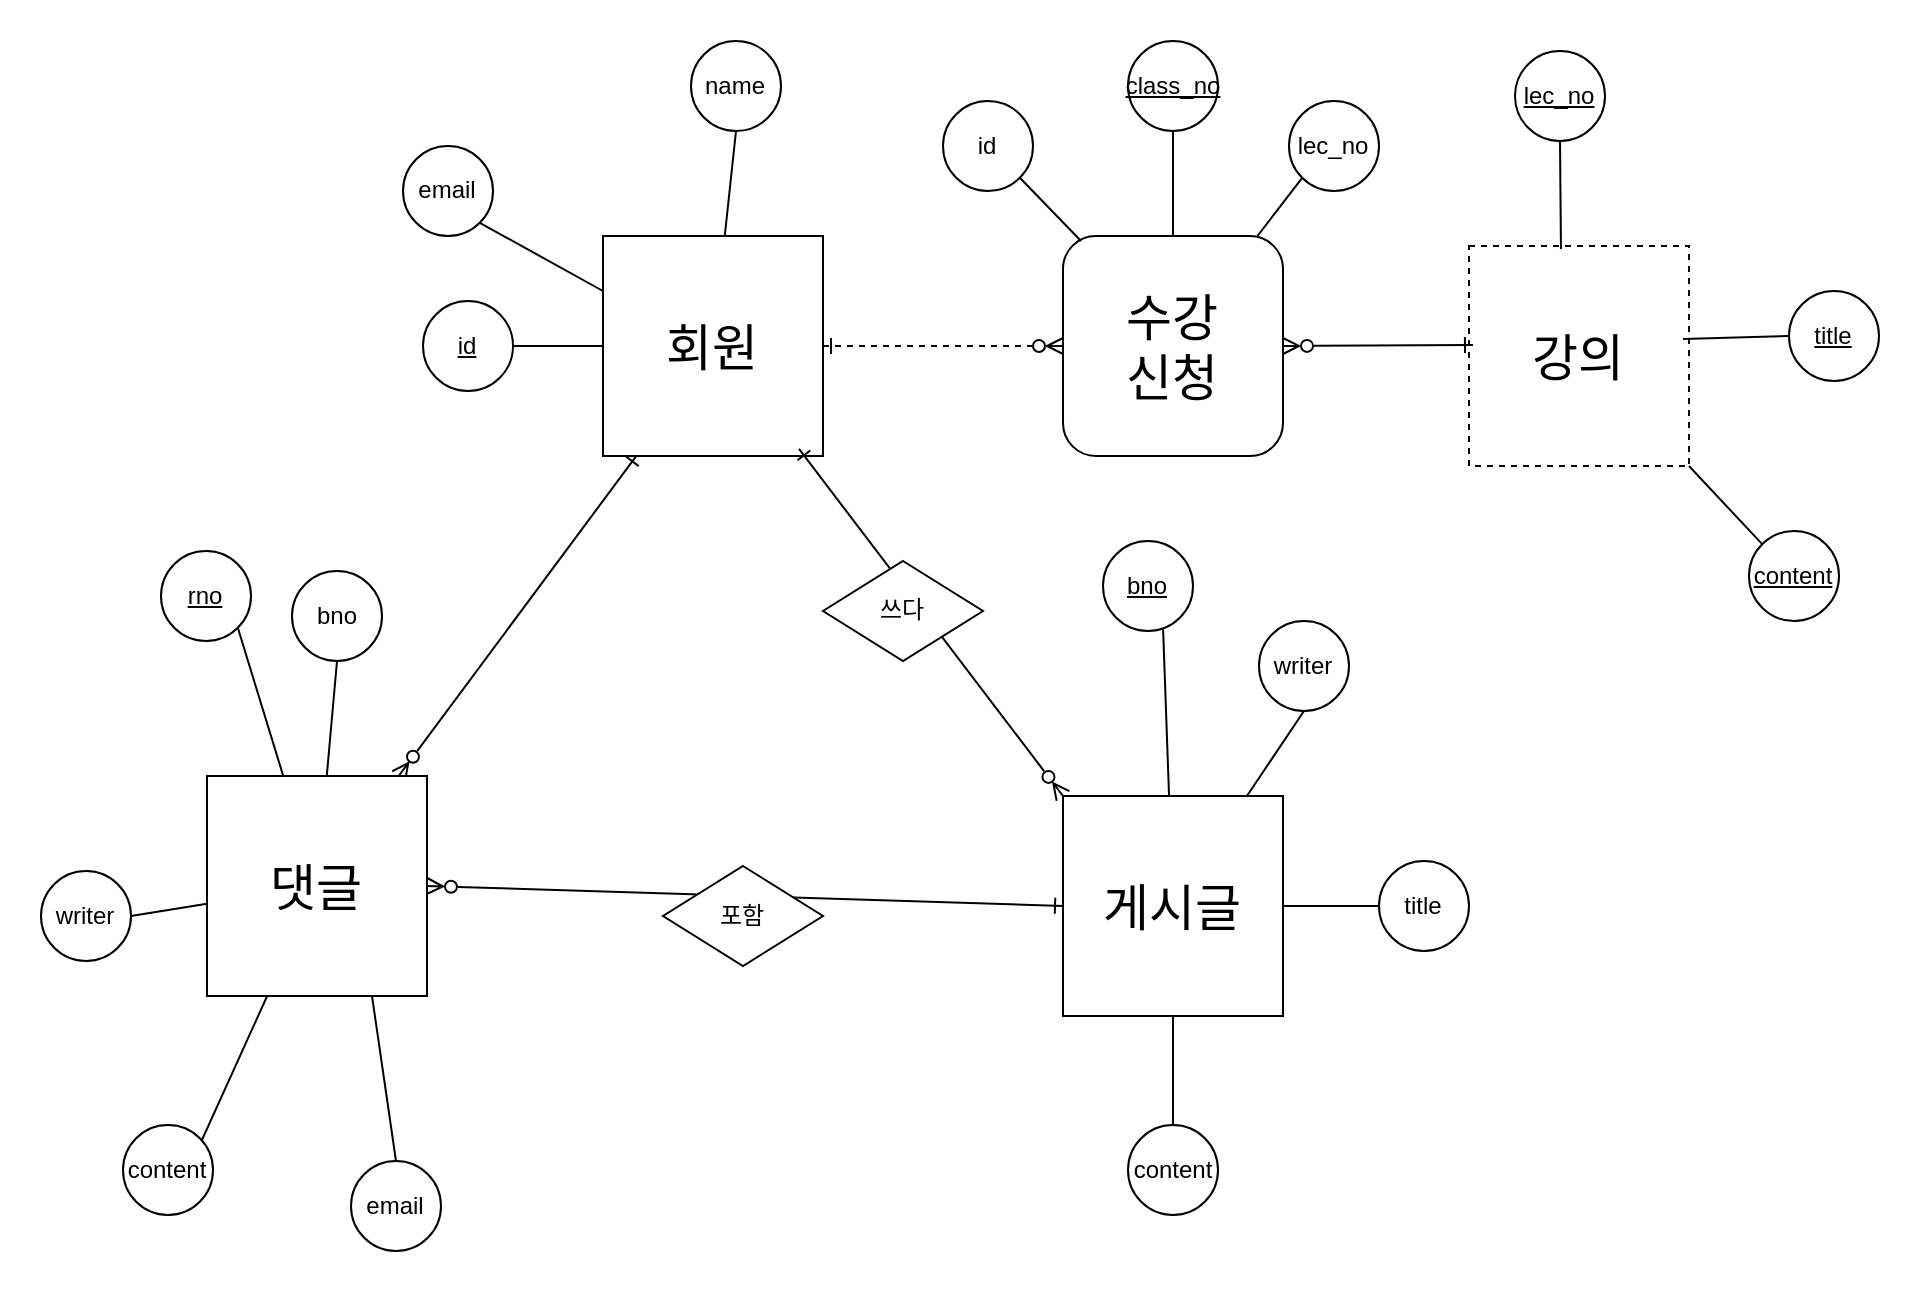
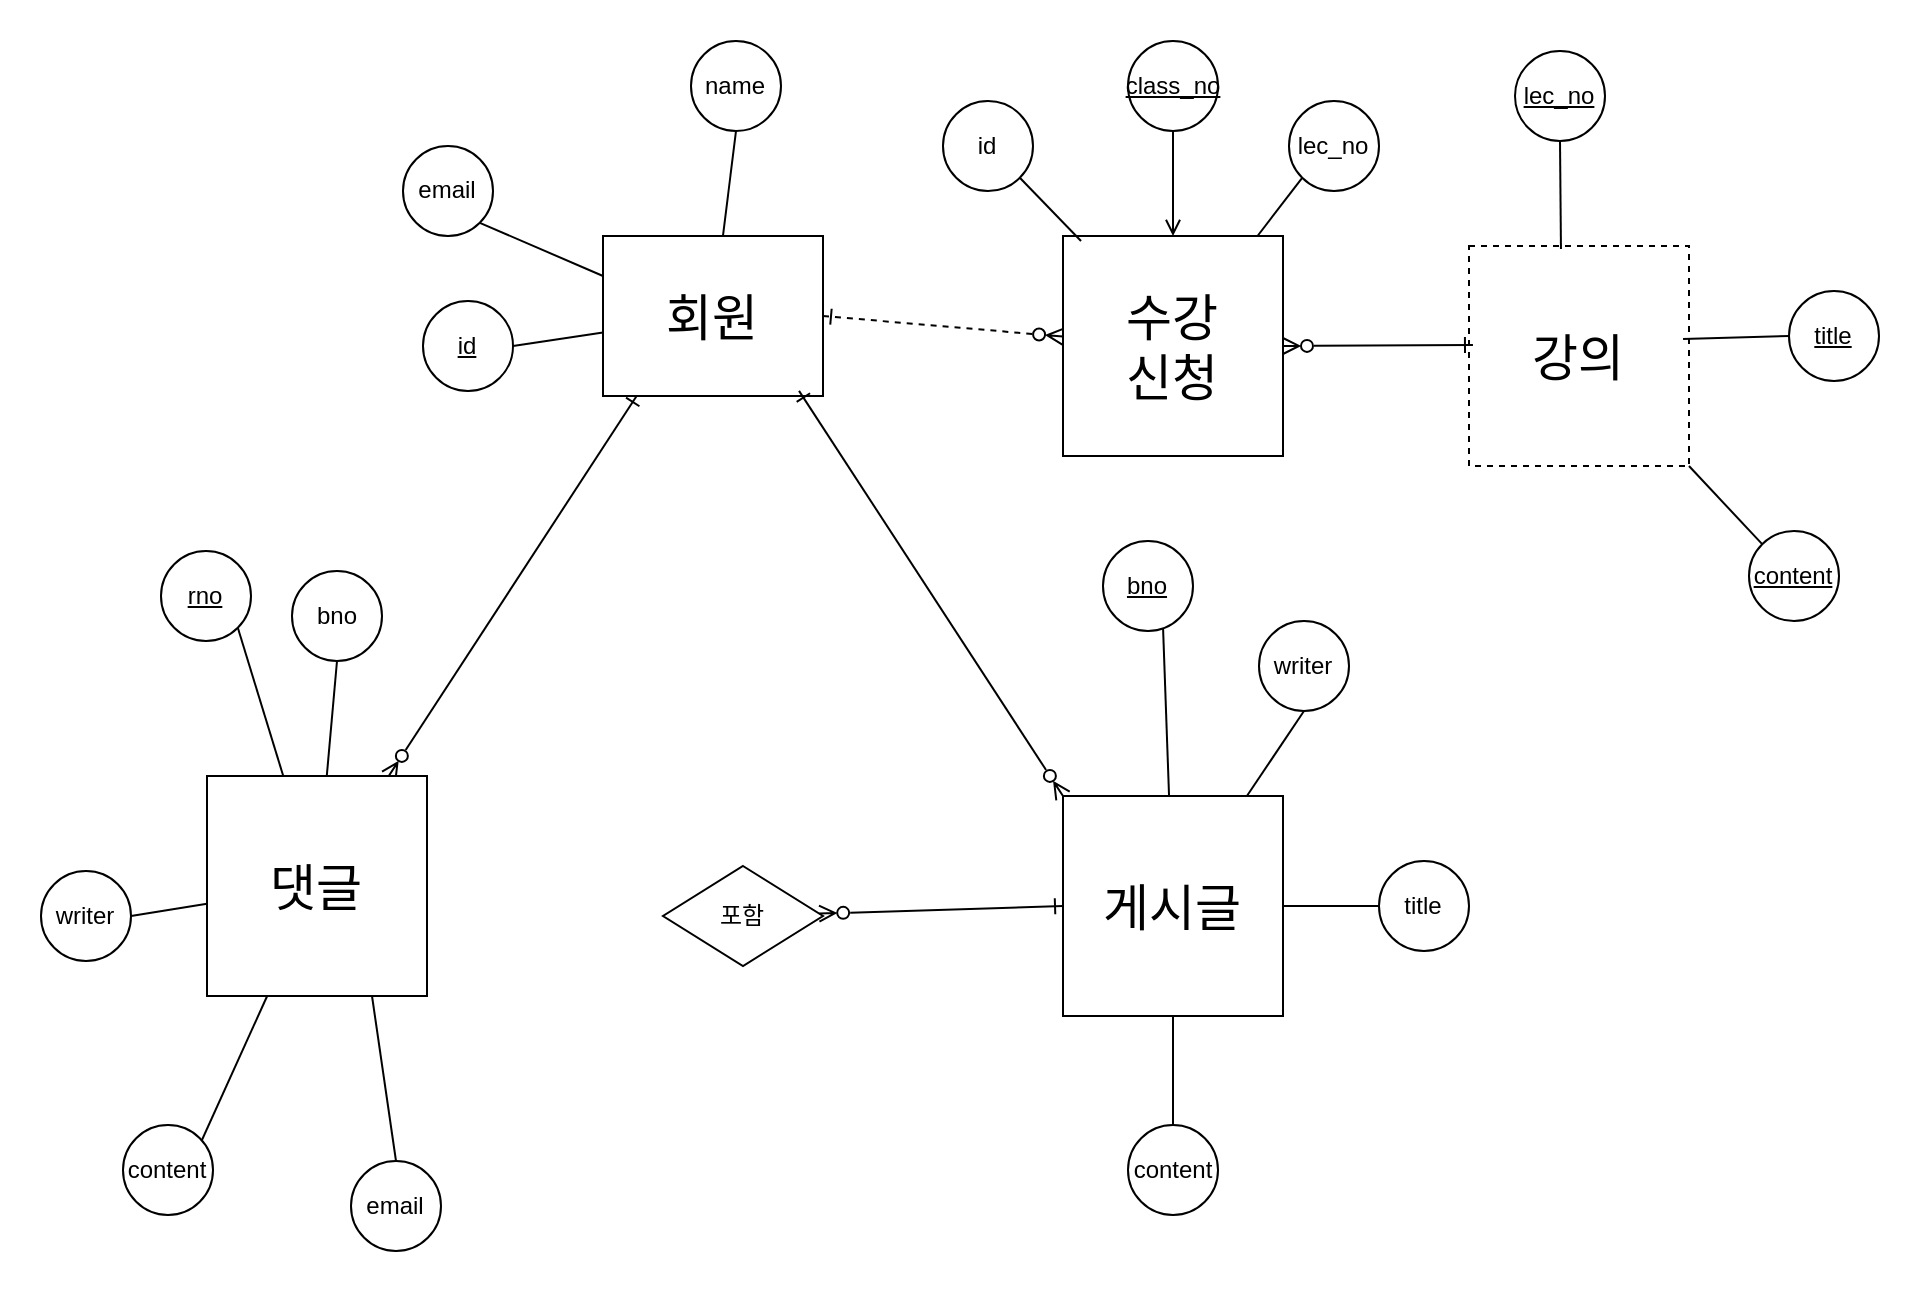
  <mxCell id="0" />
  <mxCell id="1" parent="0" />
  <mxCell id="2" style="edgeStyle=none;rounded=0;orthogonalLoop=1;jettySize=auto;html=1;exitX=0.155;exitY=0.995;exitDx=0;exitDy=0;endArrow=ERzeroToMany;endFill=0;startArrow=ERone;startFill=0;exitPerimeter=0;" edge="1" parent="1" source="4" target="22"><mxGeometry relative="1" as="geometry" /></mxCell>
  <mxCell id="3" style="edgeStyle=none;rounded=0;orthogonalLoop=1;jettySize=auto;html=1;exitX=1;exitY=0.5;exitDx=0;exitDy=0;endArrow=ERzeroToMany;endFill=0;startArrow=ERone;startFill=0;dashed=1;" edge="1" parent="1" source="4" target="41"><mxGeometry relative="1" as="geometry" /></mxCell>
- <mxCell id="4" value="&lt;font style=&quot;font-size: 25px;&quot;&gt;회원&lt;/font&gt;" style="whiteSpace=wrap;html=1;aspect=fixed;" vertex="1" parent="1"><mxGeometry x="301" y="117.5" width="110" height="110" as="geometry" /></mxCell>
+ <mxCell id="4" value="&lt;font style=&quot;font-size: 25px;&quot;&gt;회원&lt;/font&gt;" style="whiteSpace=wrap;html=1;aspect=fixed;" vertex="1" parent="1"><mxGeometry x="301" y="117.5" width="110" height="80" as="geometry" /></mxCell>
  <mxCell id="5" style="rounded=0;orthogonalLoop=1;jettySize=auto;html=1;exitX=1;exitY=0.5;exitDx=0;exitDy=0;endArrow=none;endFill=0;" edge="1" parent="1" source="6" target="4"><mxGeometry relative="1" as="geometry" /></mxCell>
  <mxCell id="6" value="&lt;u&gt;id&lt;/u&gt;" style="ellipse;whiteSpace=wrap;html=1;aspect=fixed;" vertex="1" parent="1"><mxGeometry x="211" y="150" width="45" height="45" as="geometry" /></mxCell>
  <mxCell id="7" style="edgeStyle=none;rounded=0;orthogonalLoop=1;jettySize=auto;html=1;exitX=0.5;exitY=1;exitDx=0;exitDy=0;endArrow=none;endFill=0;" edge="1" parent="1" source="8" target="4"><mxGeometry relative="1" as="geometry" /></mxCell>
  <mxCell id="8" value="name" style="ellipse;whiteSpace=wrap;html=1;aspect=fixed;" vertex="1" parent="1"><mxGeometry x="345" y="20" width="45" height="45" as="geometry" /></mxCell>
  <mxCell id="9" style="edgeStyle=none;rounded=0;orthogonalLoop=1;jettySize=auto;html=1;exitX=1;exitY=1;exitDx=0;exitDy=0;entryX=0;entryY=0.25;entryDx=0;entryDy=0;endArrow=none;endFill=0;" edge="1" parent="1" source="10" target="4"><mxGeometry relative="1" as="geometry" /></mxCell>
  <mxCell id="10" value="email" style="ellipse;whiteSpace=wrap;html=1;aspect=fixed;" vertex="1" parent="1"><mxGeometry x="201" y="72.5" width="45" height="45" as="geometry" /></mxCell>
- <mxCell id="11" style="edgeStyle=none;rounded=0;orthogonalLoop=1;jettySize=auto;html=1;exitX=0;exitY=0.5;exitDx=0;exitDy=0;entryX=1;entryY=0.5;entryDx=0;entryDy=0;endArrow=ERzeroToMany;endFill=0;startArrow=ERone;startFill=0;" edge="1" parent="1" source="12" target="22"><mxGeometry relative="1" as="geometry" /></mxCell>
+ <mxCell id="11" style="edgeStyle=none;rounded=0;orthogonalLoop=1;jettySize=auto;html=1;exitX=0;exitY=0.5;exitDx=0;exitDy=0;endArrow=ERzeroToMany;endFill=0;startArrow=ERone;startFill=0;" edge="1" parent="1" source="12" target="33"><mxGeometry relative="1" as="geometry" /></mxCell>
  <mxCell id="12" value="&lt;font style=&quot;font-size: 25px;&quot;&gt;게시글&lt;/font&gt;" style="whiteSpace=wrap;html=1;aspect=fixed;" vertex="1" parent="1"><mxGeometry x="531" y="397.5" width="110" height="110" as="geometry" /></mxCell>
  <mxCell id="13" style="rounded=0;orthogonalLoop=1;jettySize=auto;html=1;endArrow=none;endFill=0;" edge="1" parent="1" source="14" target="12"><mxGeometry relative="1" as="geometry" /></mxCell>
  <mxCell id="14" value="content" style="ellipse;whiteSpace=wrap;html=1;aspect=fixed;" vertex="1" parent="1"><mxGeometry x="563.5" y="562" width="45" height="45" as="geometry" /></mxCell>
  <mxCell id="15" style="edgeStyle=none;rounded=0;orthogonalLoop=1;jettySize=auto;html=1;exitX=0.667;exitY=0.956;exitDx=0;exitDy=0;endArrow=none;endFill=0;exitPerimeter=0;" edge="1" parent="1" source="16" target="12"><mxGeometry relative="1" as="geometry" /></mxCell>
  <mxCell id="16" value="&lt;u&gt;bno&lt;/u&gt;" style="ellipse;whiteSpace=wrap;html=1;aspect=fixed;" vertex="1" parent="1"><mxGeometry x="551" y="270" width="45" height="45" as="geometry" /></mxCell>
  <mxCell id="17" style="edgeStyle=none;rounded=0;orthogonalLoop=1;jettySize=auto;html=1;exitX=0.5;exitY=1;exitDx=0;exitDy=0;endArrow=none;endFill=0;" edge="1" parent="1" source="18" target="12"><mxGeometry relative="1" as="geometry" /></mxCell>
  <mxCell id="18" value="writer" style="ellipse;whiteSpace=wrap;html=1;aspect=fixed;" vertex="1" parent="1"><mxGeometry x="629" y="310" width="45" height="45" as="geometry" /></mxCell>
  <mxCell id="19" style="edgeStyle=none;rounded=0;orthogonalLoop=1;jettySize=auto;html=1;exitX=0;exitY=0.5;exitDx=0;exitDy=0;entryX=1;entryY=0.5;entryDx=0;entryDy=0;endArrow=none;endFill=0;" edge="1" parent="1" source="20" target="12"><mxGeometry relative="1" as="geometry" /></mxCell>
  <mxCell id="20" value="title" style="ellipse;whiteSpace=wrap;html=1;aspect=fixed;" vertex="1" parent="1"><mxGeometry x="689" y="430" width="45" height="45" as="geometry" /></mxCell>
  <mxCell id="21" style="edgeStyle=none;rounded=0;orthogonalLoop=1;jettySize=auto;html=1;exitX=1;exitY=0.5;exitDx=0;exitDy=0;" edge="1" parent="1" source="14" target="14"><mxGeometry relative="1" as="geometry" /></mxCell>
  <mxCell id="22" value="&lt;span style=&quot;font-size: 25px;&quot;&gt;댓글&lt;/span&gt;" style="whiteSpace=wrap;html=1;aspect=fixed;" vertex="1" parent="1"><mxGeometry x="103" y="387.5" width="110" height="110" as="geometry" /></mxCell>
  <mxCell id="23" style="rounded=0;orthogonalLoop=1;jettySize=auto;html=1;exitX=1;exitY=0.5;exitDx=0;exitDy=0;endArrow=none;endFill=0;" edge="1" parent="1" source="24" target="22"><mxGeometry relative="1" as="geometry" /></mxCell>
  <mxCell id="24" value="writer" style="ellipse;whiteSpace=wrap;html=1;aspect=fixed;" vertex="1" parent="1"><mxGeometry x="20" y="435" width="45" height="45" as="geometry" /></mxCell>
  <mxCell id="25" style="edgeStyle=none;rounded=0;orthogonalLoop=1;jettySize=auto;html=1;exitX=1;exitY=1;exitDx=0;exitDy=0;endArrow=none;endFill=0;" edge="1" parent="1" source="26" target="22"><mxGeometry relative="1" as="geometry" /></mxCell>
  <mxCell id="26" value="&lt;u&gt;rno&lt;/u&gt;" style="ellipse;whiteSpace=wrap;html=1;aspect=fixed;" vertex="1" parent="1"><mxGeometry x="80" y="275" width="45" height="45" as="geometry" /></mxCell>
  <mxCell id="27" style="edgeStyle=none;rounded=0;orthogonalLoop=1;jettySize=auto;html=1;exitX=0.5;exitY=1;exitDx=0;exitDy=0;endArrow=none;endFill=0;" edge="1" parent="1" source="28" target="22"><mxGeometry relative="1" as="geometry" /></mxCell>
  <mxCell id="28" value="content" style="ellipse;whiteSpace=wrap;html=1;aspect=fixed;" vertex="1" parent="1"><mxGeometry x="61" y="562" width="45" height="45" as="geometry" /></mxCell>
  <mxCell id="29" style="edgeStyle=none;rounded=0;orthogonalLoop=1;jettySize=auto;html=1;exitX=0.5;exitY=0;exitDx=0;exitDy=0;entryX=0.75;entryY=1;entryDx=0;entryDy=0;endArrow=none;endFill=0;" edge="1" parent="1" source="30" target="22"><mxGeometry relative="1" as="geometry" /></mxCell>
  <mxCell id="30" value="email" style="ellipse;whiteSpace=wrap;html=1;aspect=fixed;" vertex="1" parent="1"><mxGeometry x="175" y="580" width="45" height="45" as="geometry" /></mxCell>
  <mxCell id="31" style="edgeStyle=none;rounded=0;orthogonalLoop=1;jettySize=auto;html=1;exitX=0;exitY=0;exitDx=0;exitDy=0;entryX=0.891;entryY=0.968;entryDx=0;entryDy=0;entryPerimeter=0;endArrow=ERone;endFill=0;startArrow=ERzeroToMany;startFill=0;" edge="1" parent="1" source="12" target="4"><mxGeometry relative="1" as="geometry" /></mxCell>
- <mxCell id="32" value="쓰다" style="rhombus;whiteSpace=wrap;html=1;" vertex="1" parent="1"><mxGeometry x="411" y="280" width="80" height="50" as="geometry" /></mxCell>
  <mxCell id="33" value="포함" style="rhombus;whiteSpace=wrap;html=1;" vertex="1" parent="1"><mxGeometry x="331" y="432.5" width="80" height="50" as="geometry" /></mxCell>
  <mxCell id="34" value="&lt;font style=&quot;font-size: 25px;&quot;&gt;강의&lt;/font&gt;" style="whiteSpace=wrap;html=1;aspect=fixed;dashed=1;" vertex="1" parent="1"><mxGeometry x="734" y="122.5" width="110" height="110" as="geometry" /></mxCell>
  <mxCell id="35" value="&lt;u&gt;lec_no&lt;/u&gt;" style="ellipse;whiteSpace=wrap;html=1;aspect=fixed;" vertex="1" parent="1"><mxGeometry x="757" y="25" width="45" height="45" as="geometry" /></mxCell>
  <mxCell id="36" style="edgeStyle=none;rounded=0;orthogonalLoop=1;jettySize=auto;html=1;exitX=0.5;exitY=1;exitDx=0;exitDy=0;entryX=0.418;entryY=0.014;entryDx=0;entryDy=0;entryPerimeter=0;endArrow=none;endFill=0;" edge="1" parent="1" source="35" target="34"><mxGeometry relative="1" as="geometry" /></mxCell>
  <mxCell id="37" value="&lt;u&gt;title&lt;/u&gt;" style="ellipse;whiteSpace=wrap;html=1;aspect=fixed;" vertex="1" parent="1"><mxGeometry x="894" y="145" width="45" height="45" as="geometry" /></mxCell>
  <mxCell id="38" style="edgeStyle=none;rounded=0;orthogonalLoop=1;jettySize=auto;html=1;exitX=0;exitY=0.5;exitDx=0;exitDy=0;entryX=0.973;entryY=0.423;entryDx=0;entryDy=0;entryPerimeter=0;endArrow=none;endFill=0;" edge="1" parent="1" source="37" target="34"><mxGeometry relative="1" as="geometry" /></mxCell>
  <mxCell id="39" style="edgeStyle=none;rounded=0;orthogonalLoop=1;jettySize=auto;html=1;exitX=0;exitY=0;exitDx=0;exitDy=0;entryX=1;entryY=1;entryDx=0;entryDy=0;endArrow=none;endFill=0;" edge="1" parent="1" source="40" target="34"><mxGeometry relative="1" as="geometry" /></mxCell>
  <mxCell id="40" value="&lt;u&gt;content&lt;/u&gt;" style="ellipse;whiteSpace=wrap;html=1;aspect=fixed;" vertex="1" parent="1"><mxGeometry x="874" y="265" width="45" height="45" as="geometry" /></mxCell>
- <mxCell id="41" value="&lt;span style=&quot;font-size: 25px;&quot;&gt;수강&lt;/span&gt;&lt;div&gt;&lt;span style=&quot;font-size: 25px;&quot;&gt;신청&lt;/span&gt;&lt;/div&gt;" style="whiteSpace=wrap;html=1;aspect=fixed;rounded=1;" vertex="1" parent="1"><mxGeometry x="531" y="117.5" width="110" height="110" as="geometry" /></mxCell>
+ <mxCell id="41" value="&lt;span style=&quot;font-size: 25px;&quot;&gt;수강&lt;/span&gt;&lt;div&gt;&lt;span style=&quot;font-size: 25px;&quot;&gt;신청&lt;/span&gt;&lt;/div&gt;" style="whiteSpace=wrap;html=1;aspect=fixed;" vertex="1" parent="1"><mxGeometry x="531" y="117.5" width="110" height="110" as="geometry" /></mxCell>
  <mxCell id="42" style="edgeStyle=none;rounded=0;orthogonalLoop=1;jettySize=auto;html=1;exitX=1;exitY=0.5;exitDx=0;exitDy=0;entryX=0.018;entryY=0.45;entryDx=0;entryDy=0;entryPerimeter=0;endArrow=ERone;endFill=0;startArrow=ERzeroToMany;startFill=0;" edge="1" parent="1" source="41" target="34"><mxGeometry relative="1" as="geometry" /></mxCell>
- <mxCell id="43" style="edgeStyle=none;rounded=0;orthogonalLoop=1;jettySize=auto;html=1;exitX=0.5;exitY=1;exitDx=0;exitDy=0;entryX=0.5;entryY=0;entryDx=0;entryDy=0;endArrow=none;endFill=0;" edge="1" parent="1" source="44" target="41"><mxGeometry relative="1" as="geometry" /></mxCell>
+ <mxCell id="43" style="edgeStyle=none;rounded=0;orthogonalLoop=1;jettySize=auto;html=1;exitX=0.5;exitY=1;exitDx=0;exitDy=0;entryX=0.5;entryY=0;entryDx=0;entryDy=0;endArrow=open;endFill=0;" edge="1" parent="1" source="44" target="41"><mxGeometry relative="1" as="geometry" /></mxCell>
  <mxCell id="44" value="&lt;u&gt;class_no&lt;/u&gt;" style="ellipse;whiteSpace=wrap;html=1;aspect=fixed;" vertex="1" parent="1"><mxGeometry x="563.5" y="20" width="45" height="45" as="geometry" /></mxCell>
  <mxCell id="45" value="id" style="ellipse;whiteSpace=wrap;html=1;aspect=fixed;" vertex="1" parent="1"><mxGeometry x="471" y="50" width="45" height="45" as="geometry" /></mxCell>
  <mxCell id="46" style="edgeStyle=none;rounded=0;orthogonalLoop=1;jettySize=auto;html=1;exitX=1;exitY=1;exitDx=0;exitDy=0;entryX=0.082;entryY=0.023;entryDx=0;entryDy=0;entryPerimeter=0;endArrow=none;endFill=0;" edge="1" parent="1" source="45" target="41"><mxGeometry relative="1" as="geometry" /></mxCell>
  <mxCell id="47" style="edgeStyle=none;rounded=0;orthogonalLoop=1;jettySize=auto;html=1;exitX=0;exitY=1;exitDx=0;exitDy=0;endArrow=none;endFill=0;" edge="1" parent="1" source="48" target="41"><mxGeometry relative="1" as="geometry" /></mxCell>
  <mxCell id="48" value="lec_no" style="ellipse;whiteSpace=wrap;html=1;aspect=fixed;" vertex="1" parent="1"><mxGeometry x="644" y="50" width="45" height="45" as="geometry" /></mxCell>
  <mxCell id="49" style="edgeStyle=none;rounded=0;orthogonalLoop=1;jettySize=auto;html=1;exitX=0.5;exitY=1;exitDx=0;exitDy=0;endArrow=none;endFill=0;" edge="1" parent="1" source="50" target="22"><mxGeometry relative="1" as="geometry" /></mxCell>
  <mxCell id="50" value="bno" style="ellipse;whiteSpace=wrap;html=1;aspect=fixed;" vertex="1" parent="1"><mxGeometry x="145.5" y="285" width="45" height="45" as="geometry" /></mxCell>
